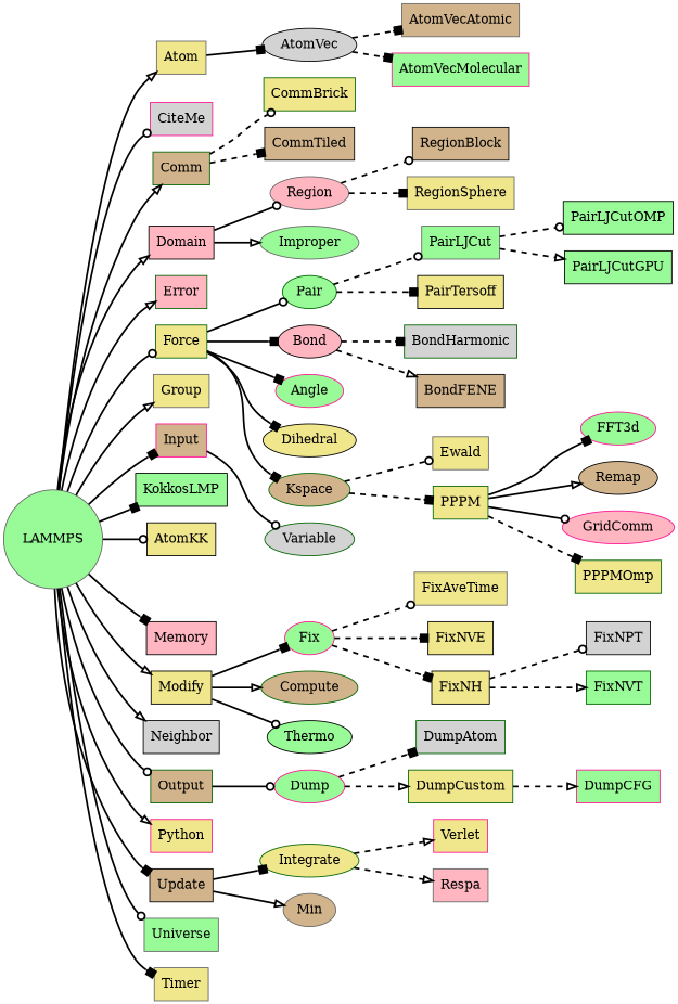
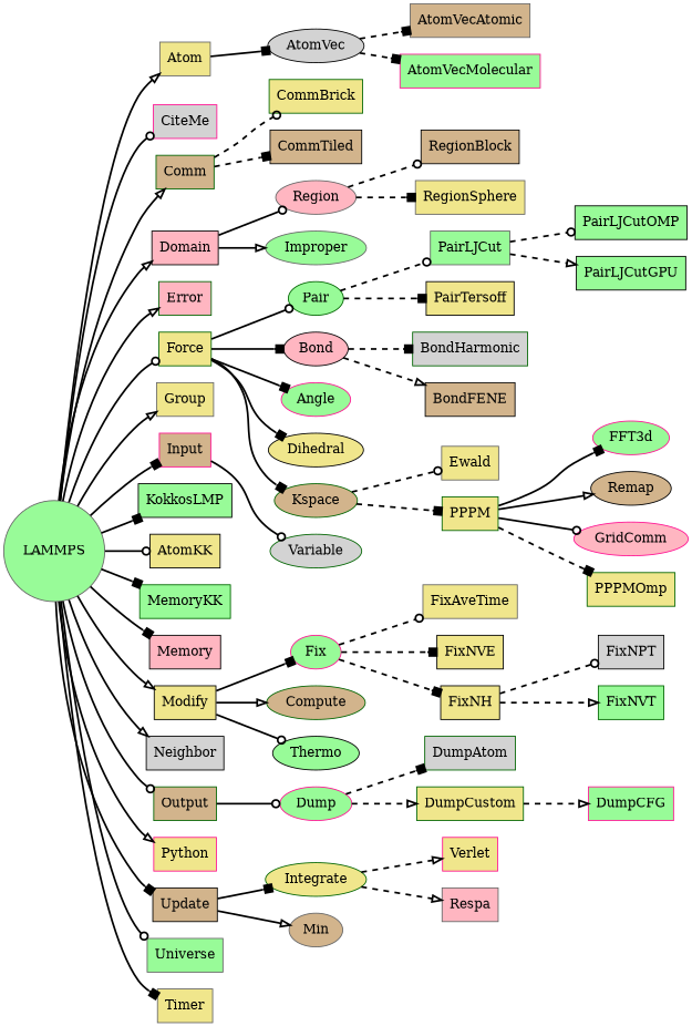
  digraph {
    rankdir=LR
    node [color=black fillcolor=khaki shape=box style=filled]
    edge [arrowhead=box penwidth=2]
    n1 [color=gray40 fillcolor=palegreen label=LAMMPS shape=circle]
    n2 [color=gray40 label=Atom]
    n3 [color=deeppink fillcolor=lightgrey label=CiteMe]
    n4 [color=darkgreen fillcolor=tan label=Comm]
    n5 [fillcolor=lightpink label=Domain]
    n6 [color=darkgreen fillcolor=lightpink label=Error]
    n7 [color=darkgreen label=Force]
    n8 [color=gray40 label=Group]
    n9 [color=deeppink fillcolor=tan label=Input]
    n10 [fillcolor=palegreen label=KokkosLMP]
    n11 [label=AtomKK]
+   n12 [color=darkgreen fillcolor=palegreen label=MemoryKK]
    n13 [fillcolor=lightpink label=Memory]
    n14 [label=Modify]
    n15 [fillcolor=lightgrey label=Neighbor]
    n16 [color=darkgreen fillcolor=tan label=Output]
    n17 [color=deeppink label=Python]
    n18 [fillcolor=tan label=Update]
    n19 [color=gray40 fillcolor=palegreen label=Universe]
    n20 [color=gray40 label=Timer]
    n21 [fillcolor=lightgrey label=AtomVec shape=""]
    n22 [color=darkgreen label=CommBrick]
    n23 [fillcolor=tan label=CommTiled]
    n24 [color=gray40 fillcolor=lightpink label=Region shape=""]
    n25 [color=gray40 fillcolor=palegreen label=Improper shape=""]
    n26 [color=darkgreen fillcolor=palegreen label=Pair shape=""]
    n27 [fillcolor=lightpink label=Bond shape=""]
    n28 [color=deeppink fillcolor=palegreen label=Angle shape=""]
    n29 [label=Dihedral shape=""]
    n30 [color=darkgreen fillcolor=tan label=Kspace shape=""]
    n31 [color=darkgreen fillcolor=lightgrey label=Variable shape=""]
    n32 [color=deeppink fillcolor=palegreen label=Fix shape=""]
    n33 [color=darkgreen fillcolor=tan label=Compute shape=""]
    n34 [fillcolor=palegreen label=Thermo shape=""]
    n35 [color=deeppink fillcolor=palegreen label=Dump shape=""]
    n36 [color=darkgreen label=Integrate shape=""]
    n37 [color=gray40 fillcolor=tan label=Min shape=""]
    n38 [color=gray40 fillcolor=tan label=AtomVecAtomic]
    n39 [color=deeppink fillcolor=palegreen label=AtomVecMolecular]
    n40 [fillcolor=tan label=RegionBlock]
    n41 [color=gray40 label=RegionSphere]
    n42 [color=gray40 fillcolor=palegreen label=PairLJCut]
    n43 [label=PairTersoff]
    n44 [color=darkgreen fillcolor=lightgrey label=BondHarmonic]
    n45 [fillcolor=tan label=BondFENE]
    n46 [color=gray40 label=Ewald]
    n47 [color=darkgreen label=PPPM]
    n48 [color=gray40 label=FixAveTime]
    n49 [label=FixNVE]
    n50 [label=FixNH]
    n51 [color=darkgreen fillcolor=lightgrey label=DumpAtom]
    n52 [color=darkgreen label=DumpCustom]
    n53 [color=deeppink label=Verlet]
    n54 [color=gray40 fillcolor=lightpink label=Respa]
    n55 [fillcolor=palegreen label=PairLJCutOMP]
    n56 [fillcolor=palegreen label=PairLJCutGPU]
    n57 [color=deeppink fillcolor=palegreen label=FFT3d shape=""]
    n58 [fillcolor=tan label=Remap shape=""]
    n59 [color=deeppink fillcolor=lightpink label=GridComm shape=""]
    n60 [color=darkgreen label=PPPMOmp]
    n61 [color=deeppink fillcolor=palegreen label=DumpCFG]
    n62 [fillcolor=lightgrey label=FixNPT]
    n63 [color=darkgreen fillcolor=palegreen label=FixNVT]
    n1 -> n2 [arrowhead=onormal]
    n1 -> n3 [arrowhead=odot]
    n1 -> n4 [arrowhead=onormal]
    n1 -> n5 [arrowhead=onormal]
    n1 -> n6 [arrowhead=onormal]
    n1 -> n7 [arrowhead=odot]
    n1 -> n8 [arrowhead=onormal]
    n1 -> n9
    n1 -> n10
    n1 -> n11 [arrowhead=odot]
+   n1 -> n12
    n1 -> n13
    n1 -> n14 [arrowhead=onormal]
    n1 -> n15 [arrowhead=onormal]
    n1 -> n16 [arrowhead=odot]
    n1 -> n17 [arrowhead=onormal]
    n1 -> n18
    n1 -> n19 [arrowhead=odot]
    n1 -> n20
    n2 -> n21
    n4 -> n22 [arrowhead=odot style=dashed]
    n4 -> n23 [style=dashed]
    n5 -> n24 [arrowhead=odot]
    n5 -> n25 [arrowhead=onormal]
    n7 -> n26 [arrowhead=odot]
    n7 -> n27
    n7 -> n28
    n7 -> n29
    n7 -> n30
    n9 -> n31 [arrowhead=odot]
    n14 -> n32
    n14 -> n33 [arrowhead=onormal]
    n14 -> n34 [arrowhead=odot]
    n16 -> n35 [arrowhead=odot]
    n18 -> n36
    n18 -> n37 [arrowhead=onormal]
    n21 -> n38 [style=dashed]
    n21 -> n39 [style=dashed]
    n24 -> n40 [arrowhead=odot style=dashed]
    n24 -> n41 [style=dashed]
    n26 -> n42 [arrowhead=odot style=dashed]
    n26 -> n43 [style=dashed]
    n27 -> n44 [style=dashed]
    n27 -> n45 [arrowhead=onormal style=dashed]
    n30 -> n46 [arrowhead=odot style=dashed]
    n30 -> n47 [style=dashed]
    n32 -> n48 [arrowhead=odot style=dashed]
    n32 -> n49 [style=dashed]
    n32 -> n50 [style=dashed]
    n35 -> n51 [style=dashed]
    n35 -> n52 [arrowhead=onormal style=dashed]
    n36 -> n53 [arrowhead=onormal style=dashed]
    n36 -> n54 [arrowhead=onormal style=dashed]
    n42 -> n55 [arrowhead=odot style=dashed]
    n42 -> n56 [arrowhead=onormal style=dashed]
    n47 -> n57
    n47 -> n58 [arrowhead=onormal]
    n47 -> n59 [arrowhead=odot]
    n47 -> n60 [style=dashed]
    n50 -> n62 [arrowhead=odot style=dashed]
    n50 -> n63 [arrowhead=onormal style=dashed]
    n52 -> n61 [arrowhead=onormal style=dashed]
  }
